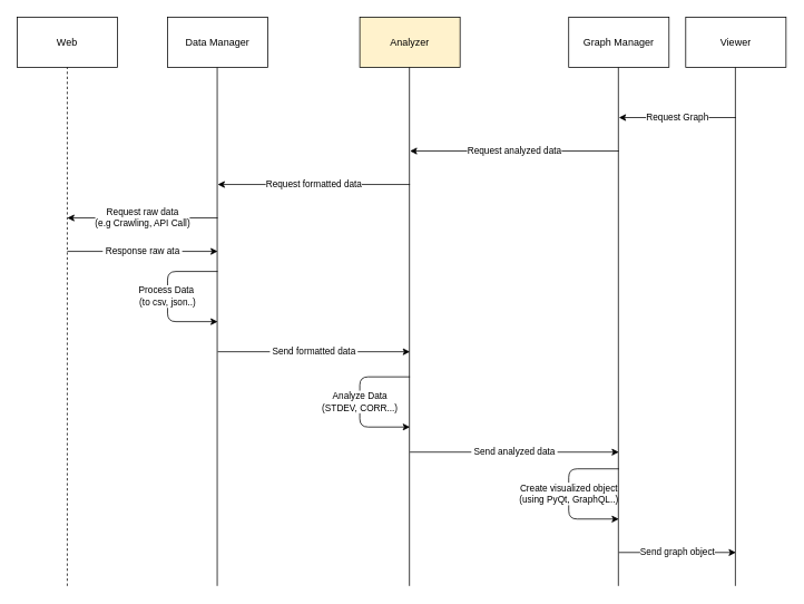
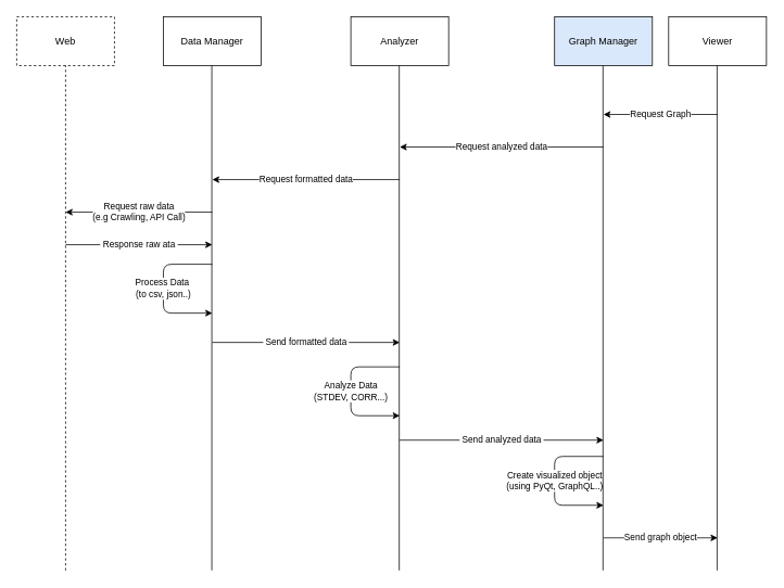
  <mxCell id="0" />
  <mxCell id="1" parent="0" />
  <mxCell id="2" value="Data Manager" style="rounded=0;whiteSpace=wrap;html=1;" vertex="1" parent="1"><mxGeometry x="200" y="20" width="120" height="60" as="geometry" /></mxCell>
- <mxCell id="3" value="Web" style="rounded=0;whiteSpace=wrap;html=1;dashed=0;" vertex="1" parent="1"><mxGeometry x="20" y="20" width="120" height="60" as="geometry" /></mxCell>
+ <mxCell id="3" value="Web" style="rounded=0;whiteSpace=wrap;html=1;dashed=1;" vertex="1" parent="1"><mxGeometry x="20" y="20" width="120" height="60" as="geometry" /></mxCell>
  <mxCell id="4" value="Request raw data&lt;br&gt;(e.g Crawling, API Call)" style="endArrow=classic;html=1;" edge="1" parent="1"><mxGeometry width="50" height="50" relative="1" as="geometry"><mxPoint x="260" y="260" as="sourcePoint" /><mxPoint x="80" y="260" as="targetPoint" /></mxGeometry></mxCell>
  <mxCell id="5" value="&amp;nbsp;Response raw ata&amp;nbsp;" style="endArrow=classic;html=1;" edge="1" parent="1"><mxGeometry width="50" height="50" relative="1" as="geometry"><mxPoint x="80" y="300" as="sourcePoint" /><mxPoint x="260" y="300" as="targetPoint" /></mxGeometry></mxCell>
  <mxCell id="6" value="Process Data&amp;nbsp;&lt;br&gt;(to csv, json..)" style="endArrow=classic;html=1;" edge="1" parent="1"><mxGeometry width="50" height="50" relative="1" as="geometry"><mxPoint x="260" y="324" as="sourcePoint" /><mxPoint x="260" y="384" as="targetPoint" /><Array as="points"><mxPoint x="200" y="324" /><mxPoint x="200" y="384" /></Array></mxGeometry></mxCell>
  <mxCell id="7" value="&amp;nbsp;Send formatted data&amp;nbsp;" style="endArrow=classic;html=1;" edge="1" parent="1"><mxGeometry width="50" height="50" relative="1" as="geometry"><mxPoint x="260" y="420" as="sourcePoint" /><mxPoint x="490" y="420" as="targetPoint" /></mxGeometry></mxCell>
- <mxCell id="8" value="Analyzer" style="rounded=0;whiteSpace=wrap;html=1;fillColor=#fff2cc;" vertex="1" parent="1"><mxGeometry x="430" y="20" width="120" height="60" as="geometry" /></mxCell>
+ <mxCell id="8" value="Analyzer" style="rounded=0;whiteSpace=wrap;html=1;" vertex="1" parent="1"><mxGeometry x="430" y="20" width="120" height="60" as="geometry" /></mxCell>
  <mxCell id="9" value="&amp;nbsp;Send analyzed data&amp;nbsp;" style="endArrow=classic;html=1;" edge="1" parent="1"><mxGeometry width="50" height="50" relative="1" as="geometry"><mxPoint x="490" y="540" as="sourcePoint" /><mxPoint x="740" y="540" as="targetPoint" /></mxGeometry></mxCell>
  <mxCell id="10" value="Viewer" style="rounded=0;whiteSpace=wrap;html=1;" vertex="1" parent="1"><mxGeometry x="820" y="20" width="120" height="60" as="geometry" /></mxCell>
  <mxCell id="11" value="Analyze Data&lt;br&gt;(STDEV, CORR...)" style="endArrow=classic;html=1;" edge="1" parent="1"><mxGeometry width="50" height="50" relative="1" as="geometry"><mxPoint x="490" y="450" as="sourcePoint" /><mxPoint x="490" y="510" as="targetPoint" /><Array as="points"><mxPoint x="430" y="450" /><mxPoint x="430" y="510" /></Array></mxGeometry></mxCell>
  <mxCell id="12" value="Create visualized object&lt;br&gt;(using PyQt, GraphQL..)" style="endArrow=classic;html=1;" edge="1" parent="1"><mxGeometry width="50" height="50" relative="1" as="geometry"><mxPoint x="740" y="560" as="sourcePoint" /><mxPoint x="740" y="620" as="targetPoint" /><Array as="points"><mxPoint x="680" y="560" /><mxPoint x="680" y="620" /></Array></mxGeometry></mxCell>
  <mxCell id="13" value="" style="endArrow=none;html=1;entryX=0.5;entryY=1;entryDx=0;entryDy=0;dashed=1;" edge="1" parent="1" target="3"><mxGeometry width="50" height="50" relative="1" as="geometry"><mxPoint x="80" y="700" as="sourcePoint" /><mxPoint x="80" y="380" as="targetPoint" /></mxGeometry></mxCell>
  <mxCell id="14" value="" style="endArrow=none;html=1;entryX=0.5;entryY=1;entryDx=0;entryDy=0;" edge="1" parent="1"><mxGeometry width="50" height="50" relative="1" as="geometry"><mxPoint x="259.41" y="700" as="sourcePoint" /><mxPoint x="259.41" y="80" as="targetPoint" /></mxGeometry></mxCell>
  <mxCell id="15" value="" style="endArrow=none;html=1;entryX=0.5;entryY=1;entryDx=0;entryDy=0;" edge="1" parent="1"><mxGeometry width="50" height="50" relative="1" as="geometry"><mxPoint x="489.41" y="700" as="sourcePoint" /><mxPoint x="489.41" y="80" as="targetPoint" /></mxGeometry></mxCell>
  <mxCell id="16" value="" style="endArrow=none;html=1;entryX=0.5;entryY=1;entryDx=0;entryDy=0;" edge="1" parent="1"><mxGeometry width="50" height="50" relative="1" as="geometry"><mxPoint x="879.41" y="700" as="sourcePoint" /><mxPoint x="879.41" y="80" as="targetPoint" /></mxGeometry></mxCell>
- <mxCell id="17" value="Graph Manager" style="rounded=0;whiteSpace=wrap;html=1;" vertex="1" parent="1"><mxGeometry x="680" y="20" width="120" height="60" as="geometry" /></mxCell>
+ <mxCell id="17" value="Graph Manager" style="rounded=0;whiteSpace=wrap;html=1;fillColor=#dae8fc;" vertex="1" parent="1"><mxGeometry x="680" y="20" width="120" height="60" as="geometry" /></mxCell>
  <mxCell id="18" value="" style="endArrow=none;html=1;entryX=0.5;entryY=1;entryDx=0;entryDy=0;" edge="1" parent="1"><mxGeometry width="50" height="50" relative="1" as="geometry"><mxPoint x="739.41" y="700" as="sourcePoint" /><mxPoint x="739.41" y="80" as="targetPoint" /></mxGeometry></mxCell>
  <mxCell id="19" value="Request Graph" style="endArrow=classic;html=1;" edge="1" parent="1"><mxGeometry width="50" height="50" relative="1" as="geometry"><mxPoint x="880" y="140" as="sourcePoint" /><mxPoint x="740" y="140" as="targetPoint" /></mxGeometry></mxCell>
  <mxCell id="20" value="Request analyzed data" style="endArrow=classic;html=1;" edge="1" parent="1"><mxGeometry width="50" height="50" relative="1" as="geometry"><mxPoint x="740" y="180" as="sourcePoint" /><mxPoint x="490" y="180" as="targetPoint" /></mxGeometry></mxCell>
  <mxCell id="21" value="Request formatted data" style="endArrow=classic;html=1;" edge="1" parent="1"><mxGeometry width="50" height="50" relative="1" as="geometry"><mxPoint x="490" y="220" as="sourcePoint" /><mxPoint x="260" y="220" as="targetPoint" /></mxGeometry></mxCell>
  <mxCell id="22" value="Send graph object" style="endArrow=classic;html=1;" edge="1" parent="1"><mxGeometry width="50" height="50" relative="1" as="geometry"><mxPoint x="740" y="660" as="sourcePoint" /><mxPoint x="880" y="660" as="targetPoint" /></mxGeometry></mxCell>
